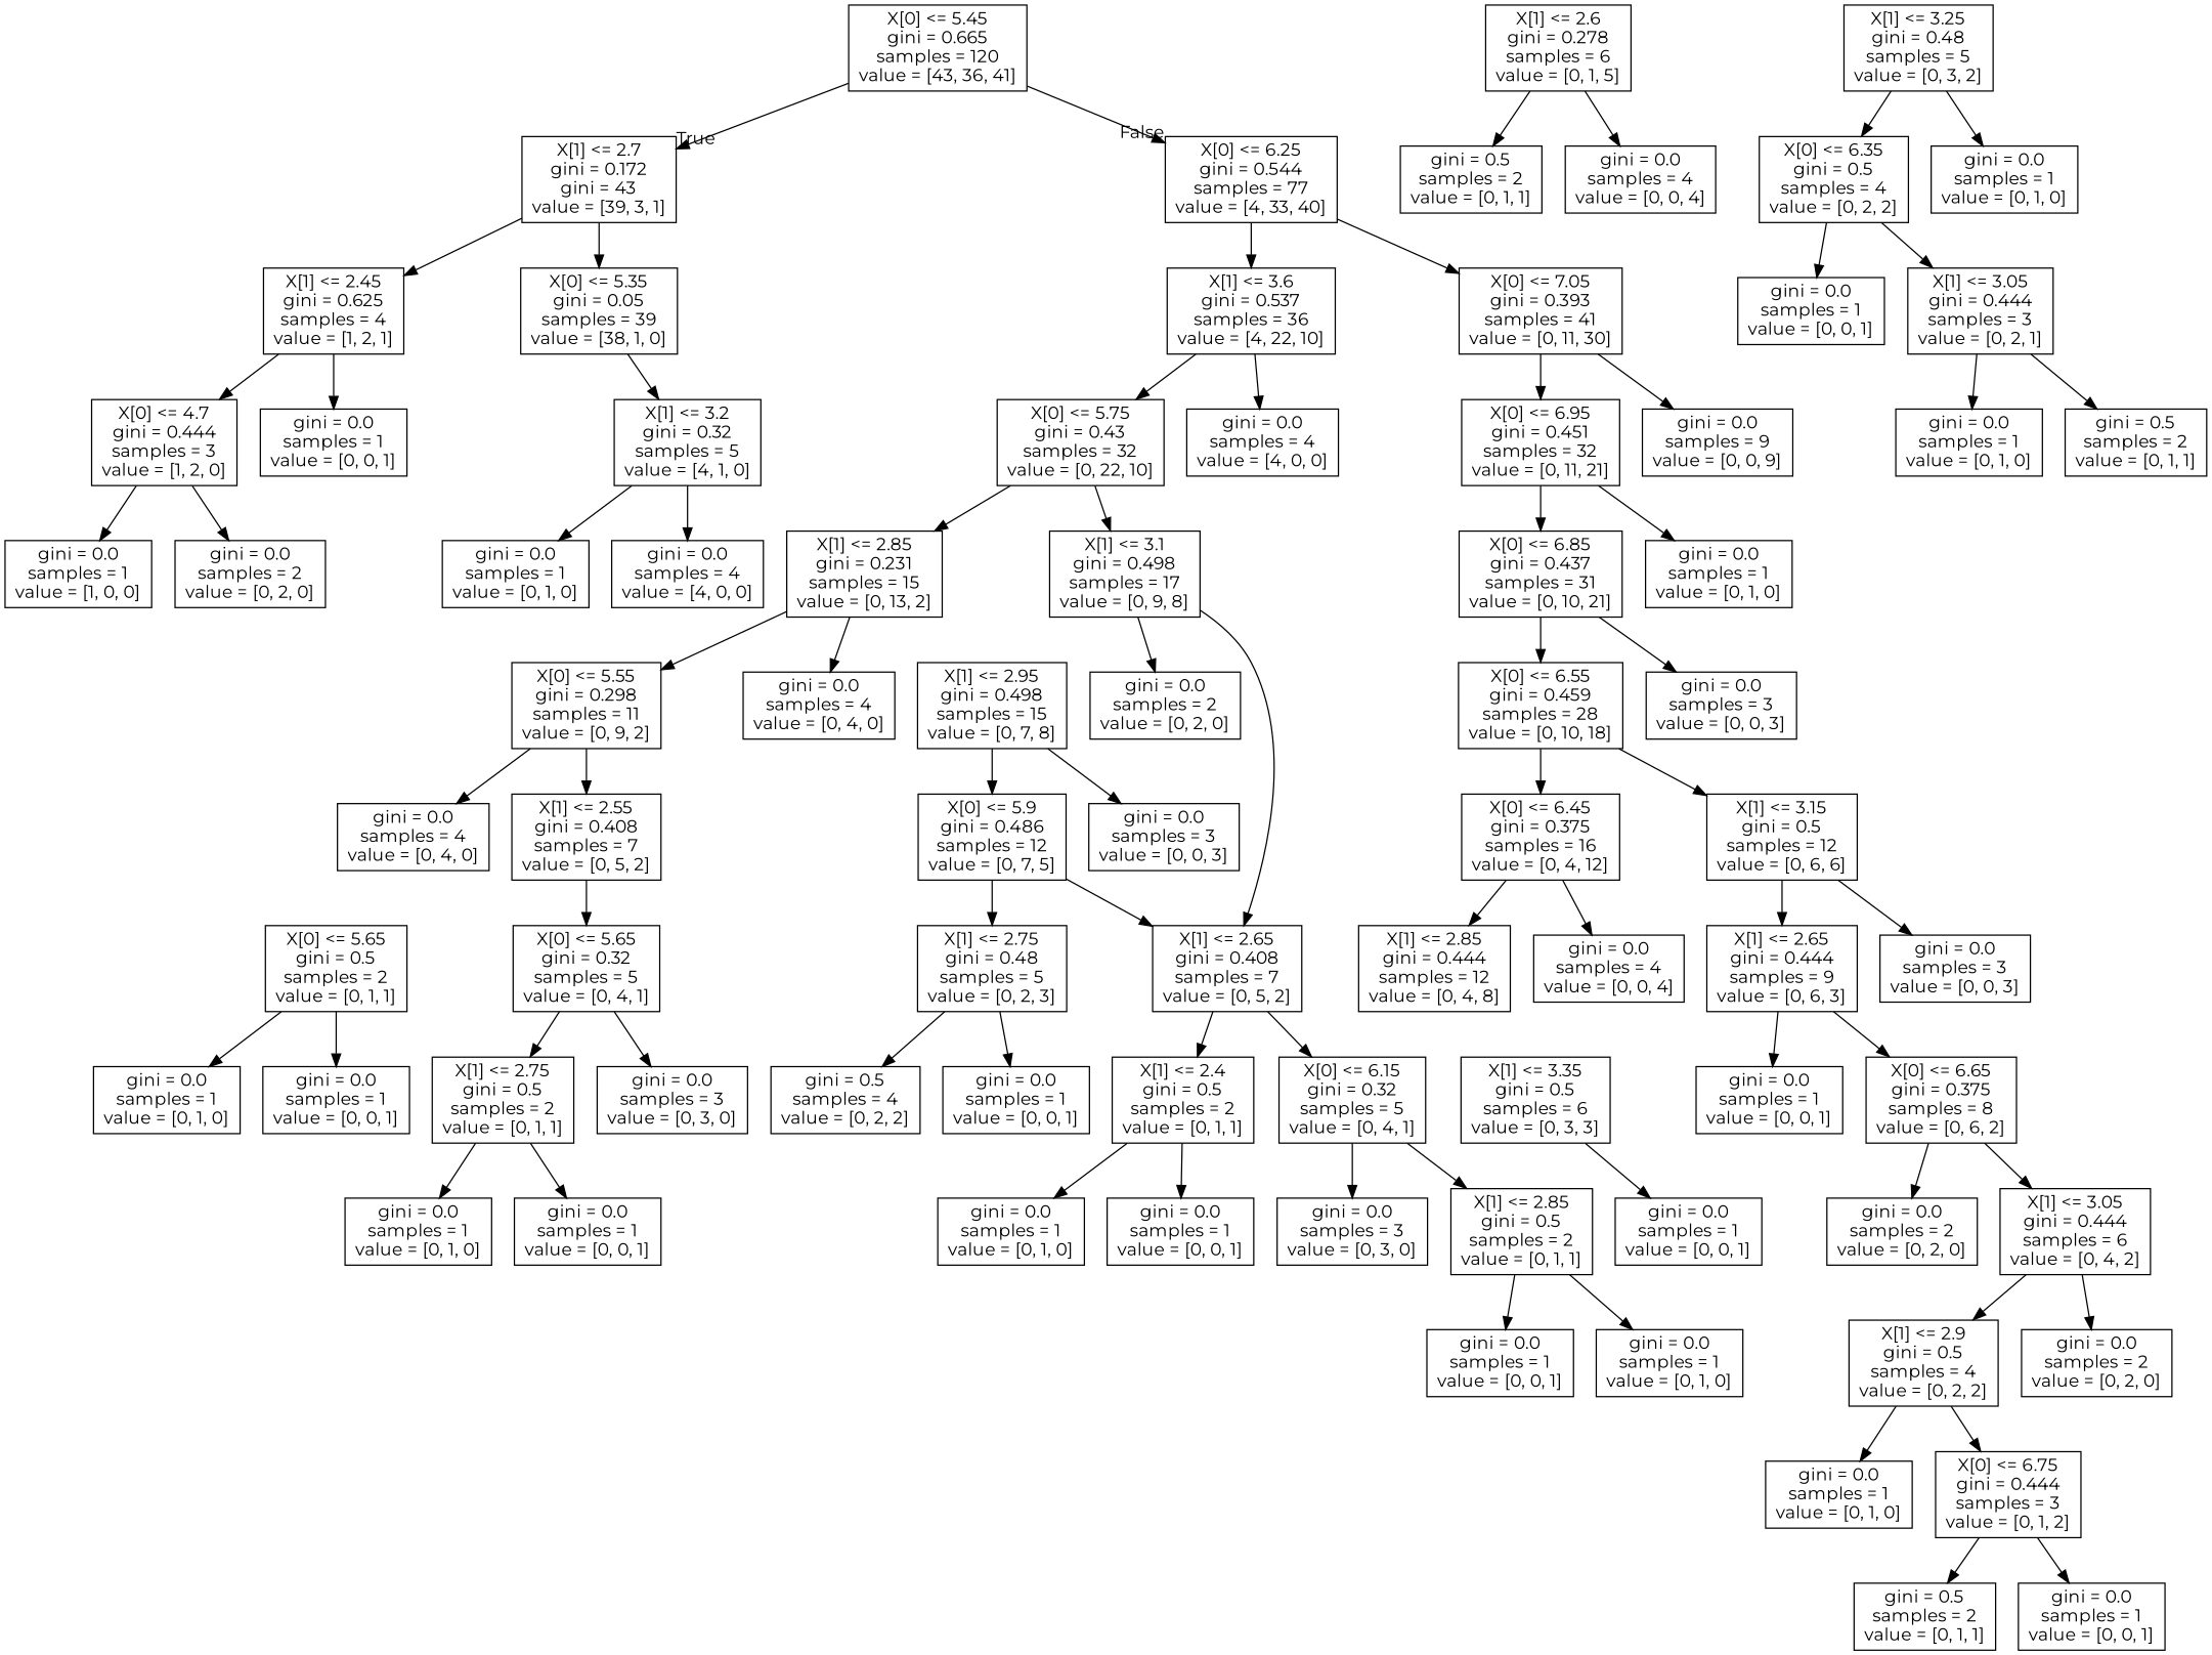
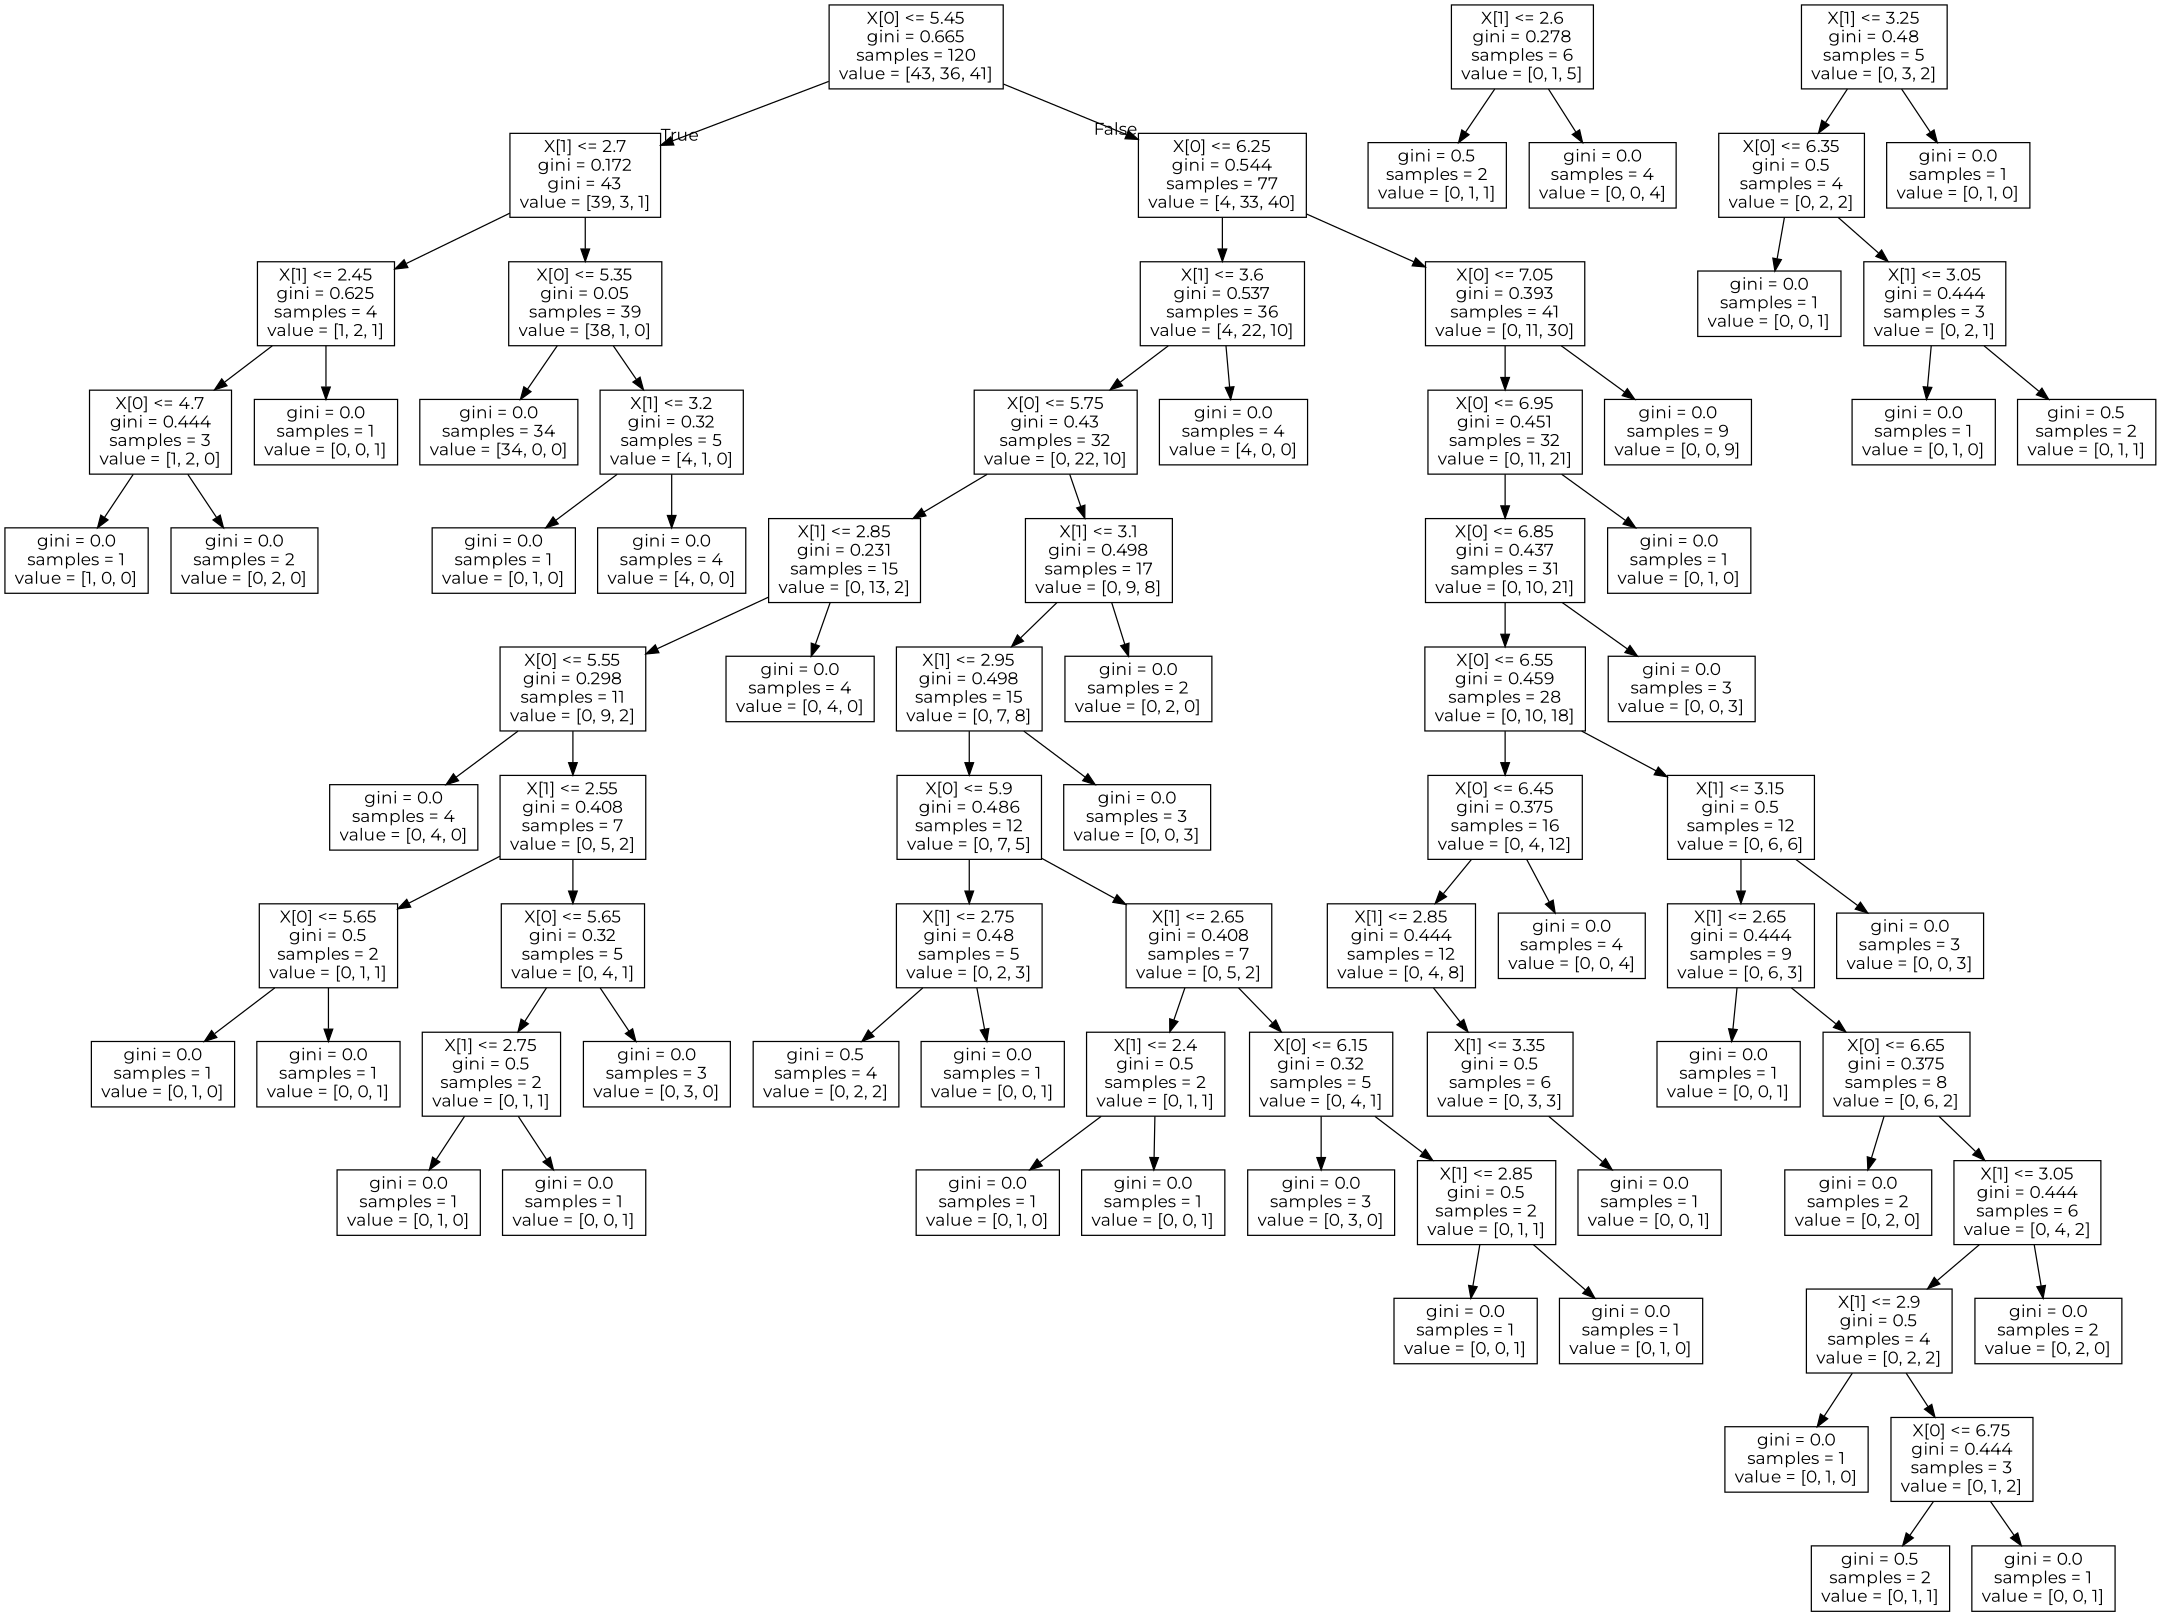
  digraph {
    fontname=Montserrat
    node [fontname=Montserrat shape=box]
    edge [fontname=Montserrat]
    n1 [label="X[0] <= 5.45\ngini = 0.665\nsamples = 120\nvalue = [43, 36, 41]"]
    n2 [label="X[1] <= 2.7\ngini = 0.172\ngini = 43\nvalue = [39, 3, 1]"]
    n3 [label="X[0] <= 6.25\ngini = 0.544\nsamples = 77\nvalue = [4, 33, 40]"]
    n4 [label="X[1] <= 2.45\ngini = 0.625\nsamples = 4\nvalue = [1, 2, 1]"]
    n5 [label="X[0] <= 5.35\ngini = 0.05\nsamples = 39\nvalue = [38, 1, 0]"]
    n6 [label="X[1] <= 3.6\ngini = 0.537\nsamples = 36\nvalue = [4, 22, 10]"]
    n7 [label="X[0] <= 7.05\ngini = 0.393\nsamples = 41\nvalue = [0, 11, 30]"]
    n8 [label="X[0] <= 4.7\ngini = 0.444\nsamples = 3\nvalue = [1, 2, 0]"]
    n9 [label="gini = 0.0\nsamples = 1\nvalue = [0, 0, 1]"]
+   n10 [label="gini = 0.0\nsamples = 34\nvalue = [34, 0, 0]"]
    n11 [label="X[1] <= 3.2\ngini = 0.32\nsamples = 5\nvalue = [4, 1, 0]"]
    n12 [label="gini = 0.0\nsamples = 1\nvalue = [1, 0, 0]"]
    n13 [label="gini = 0.0\nsamples = 2\nvalue = [0, 2, 0]"]
    n14 [label="gini = 0.0\nsamples = 1\nvalue = [0, 1, 0]"]
    n15 [label="gini = 0.0\nsamples = 4\nvalue = [4, 0, 0]"]
    n16 [label="X[0] <= 5.75\ngini = 0.43\nsamples = 32\nvalue = [0, 22, 10]"]
    n17 [label="gini = 0.0\nsamples = 4\nvalue = [4, 0, 0]"]
    n18 [label="X[0] <= 6.95\ngini = 0.451\nsamples = 32\nvalue = [0, 11, 21]"]
    n19 [label="gini = 0.0\nsamples = 9\nvalue = [0, 0, 9]"]
    n20 [label="X[1] <= 2.85\ngini = 0.231\nsamples = 15\nvalue = [0, 13, 2]"]
    n21 [label="X[1] <= 3.1\ngini = 0.498\nsamples = 17\nvalue = [0, 9, 8]"]
    n22 [label="X[0] <= 5.55\ngini = 0.298\nsamples = 11\nvalue = [0, 9, 2]"]
    n23 [label="gini = 0.0\nsamples = 4\nvalue = [0, 4, 0]"]
    n24 [label="X[1] <= 2.95\ngini = 0.498\nsamples = 15\nvalue = [0, 7, 8]"]
    n25 [label="gini = 0.0\nsamples = 2\nvalue = [0, 2, 0]"]
    n26 [label="gini = 0.0\nsamples = 4\nvalue = [0, 4, 0]"]
    n27 [label="X[1] <= 2.55\ngini = 0.408\nsamples = 7\nvalue = [0, 5, 2]"]
    n28 [label="X[0] <= 5.65\ngini = 0.5\nsamples = 2\nvalue = [0, 1, 1]"]
    n29 [label="X[0] <= 5.65\ngini = 0.32\nsamples = 5\nvalue = [0, 4, 1]"]
    n30 [label="gini = 0.0\nsamples = 1\nvalue = [0, 1, 0]"]
    n31 [label="gini = 0.0\nsamples = 1\nvalue = [0, 0, 1]"]
    n32 [label="X[1] <= 2.75\ngini = 0.5\nsamples = 2\nvalue = [0, 1, 1]"]
    n33 [label="gini = 0.0\nsamples = 3\nvalue = [0, 3, 0]"]
    n34 [label="gini = 0.0\nsamples = 1\nvalue = [0, 1, 0]"]
    n35 [label="gini = 0.0\nsamples = 1\nvalue = [0, 0, 1]"]
    n36 [label="X[0] <= 5.9\ngini = 0.486\nsamples = 12\nvalue = [0, 7, 5]"]
    n37 [label="gini = 0.0\nsamples = 3\nvalue = [0, 0, 3]"]
    n38 [label="X[1] <= 2.75\ngini = 0.48\nsamples = 5\nvalue = [0, 2, 3]"]
    n39 [label="X[1] <= 2.65\ngini = 0.408\nsamples = 7\nvalue = [0, 5, 2]"]
    n40 [label="gini = 0.5\nsamples = 4\nvalue = [0, 2, 2]"]
    n41 [label="gini = 0.0\nsamples = 1\nvalue = [0, 0, 1]"]
    n42 [label="X[1] <= 2.4\ngini = 0.5\nsamples = 2\nvalue = [0, 1, 1]"]
    n43 [label="X[0] <= 6.15\ngini = 0.32\nsamples = 5\nvalue = [0, 4, 1]"]
    n44 [label="gini = 0.0\nsamples = 1\nvalue = [0, 1, 0]"]
    n45 [label="gini = 0.0\nsamples = 1\nvalue = [0, 0, 1]"]
    n46 [label="gini = 0.0\nsamples = 3\nvalue = [0, 3, 0]"]
    n47 [label="X[1] <= 2.85\ngini = 0.5\nsamples = 2\nvalue = [0, 1, 1]"]
    n48 [label="gini = 0.0\nsamples = 1\nvalue = [0, 0, 1]"]
    n49 [label="gini = 0.0\nsamples = 1\nvalue = [0, 1, 0]"]
    n50 [label="X[0] <= 6.85\ngini = 0.437\nsamples = 31\nvalue = [0, 10, 21]"]
    n51 [label="gini = 0.0\nsamples = 1\nvalue = [0, 1, 0]"]
    n52 [label="X[0] <= 6.55\ngini = 0.459\nsamples = 28\nvalue = [0, 10, 18]"]
    n53 [label="gini = 0.0\nsamples = 3\nvalue = [0, 0, 3]"]
    n54 [label="X[0] <= 6.45\ngini = 0.375\nsamples = 16\nvalue = [0, 4, 12]"]
    n55 [label="X[1] <= 3.15\ngini = 0.5\nsamples = 12\nvalue = [0, 6, 6]"]
    n56 [label="X[1] <= 2.85\ngini = 0.444\nsamples = 12\nvalue = [0, 4, 8]"]
    n57 [label="gini = 0.0\nsamples = 4\nvalue = [0, 0, 4]"]
    n58 [label="X[1] <= 2.65\ngini = 0.444\nsamples = 9\nvalue = [0, 6, 3]"]
    n59 [label="gini = 0.0\nsamples = 3\nvalue = [0, 0, 3]"]
    n60 [label="X[1] <= 3.35\ngini = 0.5\nsamples = 6\nvalue = [0, 3, 3]"]
    n61 [label="X[1] <= 2.6\ngini = 0.278\nsamples = 6\nvalue = [0, 1, 5]"]
    n62 [label="gini = 0.5\nsamples = 2\nvalue = [0, 1, 1]"]
    n63 [label="gini = 0.0\nsamples = 4\nvalue = [0, 0, 4]"]
    n64 [label="gini = 0.0\nsamples = 1\nvalue = [0, 0, 1]"]
    n65 [label="X[1] <= 3.25\ngini = 0.48\nsamples = 5\nvalue = [0, 3, 2]"]
    n66 [label="X[0] <= 6.35\ngini = 0.5\nsamples = 4\nvalue = [0, 2, 2]"]
    n67 [label="gini = 0.0\nsamples = 1\nvalue = [0, 1, 0]"]
    n68 [label="gini = 0.0\nsamples = 1\nvalue = [0, 0, 1]"]
    n69 [label="X[1] <= 3.05\ngini = 0.444\nsamples = 3\nvalue = [0, 2, 1]"]
    n70 [label="gini = 0.0\nsamples = 1\nvalue = [0, 1, 0]"]
    n71 [label="gini = 0.5\nsamples = 2\nvalue = [0, 1, 1]"]
    n72 [label="gini = 0.0\nsamples = 1\nvalue = [0, 0, 1]"]
    n73 [label="X[0] <= 6.65\ngini = 0.375\nsamples = 8\nvalue = [0, 6, 2]"]
    n74 [label="gini = 0.0\nsamples = 2\nvalue = [0, 2, 0]"]
    n75 [label="X[1] <= 3.05\ngini = 0.444\nsamples = 6\nvalue = [0, 4, 2]"]
    n76 [label="X[1] <= 2.9\ngini = 0.5\nsamples = 4\nvalue = [0, 2, 2]"]
    n77 [label="gini = 0.0\nsamples = 2\nvalue = [0, 2, 0]"]
    n78 [label="gini = 0.0\nsamples = 1\nvalue = [0, 1, 0]"]
    n79 [label="X[0] <= 6.75\ngini = 0.444\nsamples = 3\nvalue = [0, 1, 2]"]
    n80 [label="gini = 0.5\nsamples = 2\nvalue = [0, 1, 1]"]
    n81 [label="gini = 0.0\nsamples = 1\nvalue = [0, 0, 1]"]
    n1 -> n2 [headlabel=True labelangle=45 labeldistance=2.5]
    n1 -> n3 [headlabel=False labelangle=-45 labeldistance=2.5]
    n2 -> n4
    n2 -> n5
    n3 -> n6
    n3 -> n7
    n4 -> n8
    n4 -> n9
+   n5 -> n10
    n5 -> n11
    n6 -> n16
    n6 -> n17
    n7 -> n18
    n7 -> n19
    n8 -> n12
    n8 -> n13
    n11 -> n14
    n11 -> n15
    n16 -> n20
    n16 -> n21
    n18 -> n50
    n18 -> n51
    n20 -> n22
    n20 -> n23
-   n21 -> n39
+   n21 -> n24
    n21 -> n25
    n22 -> n26
    n22 -> n27
    n24 -> n36
    n24 -> n37
+   n27 -> n28
    n27 -> n29
    n28 -> n30
    n28 -> n31
    n29 -> n32
    n29 -> n33
    n32 -> n34
    n32 -> n35
    n36 -> n38
    n36 -> n39
    n38 -> n40
    n38 -> n41
    n39 -> n42
    n39 -> n43
    n42 -> n44
    n42 -> n45
    n43 -> n46
    n43 -> n47
    n47 -> n48
    n47 -> n49
    n50 -> n52
    n50 -> n53
    n52 -> n54
    n52 -> n55
    n54 -> n56
    n54 -> n57
    n55 -> n58
    n55 -> n59
+   n56 -> n60
    n58 -> n72
    n58 -> n73
    n60 -> n64
    n61 -> n62
    n61 -> n63
    n65 -> n66
    n65 -> n67
    n66 -> n68
    n66 -> n69
    n69 -> n70
    n69 -> n71
    n73 -> n74
    n73 -> n75
    n75 -> n76
    n75 -> n77
    n76 -> n78
    n76 -> n79
    n79 -> n80
    n79 -> n81
  }
